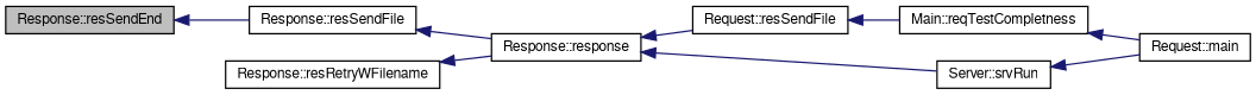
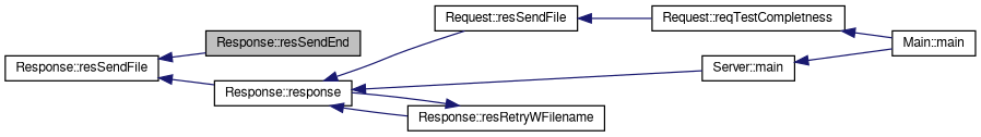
  digraph {
    rankdir=LR
    node [color=black fontname=FreeSans fontsize=10 shape=record]
    edge [color=midnightblue dir=back fontname=FreeSans fontsize=10 labelfontname=FreeSans labelfontsize=10 style=solid]
    n1 [fillcolor=grey75 fontcolor=black height=0.2 label="Response::resSendEnd" style=filled width=0.4]
    n2 [height=0.2 label="Response::resSendFile" width=0.4]
    n3 [height=0.2 label="Response::response" width=0.4]
    n4 [height=0.2 label="Request::resSendFile" width=0.4]
-   n5 [height=0.2 label="Server::srvRun" width=0.4]
+   n5 [height=0.2 label="Server::main" width=0.4]
    n6 [height=0.2 label="Response::resRetryWFilename" width=0.4]
-   n7 [height=0.2 label="Main::reqTestCompletness" width=0.4]
-   n8 [height=0.2 label="Request::main" width=0.4]
-   n1 -> n2
+   n7 [height=0.2 label="Request::reqTestCompletness" width=0.4]
+   n8 [height=0.2 label="Main::main" width=0.4]
+   n2 -> n1
    n2 -> n3
    n3 -> n4
    n3 -> n5
+   n3 -> n6
    n4 -> n7
    n5 -> n8
    n6 -> n3
    n7 -> n8
  }
